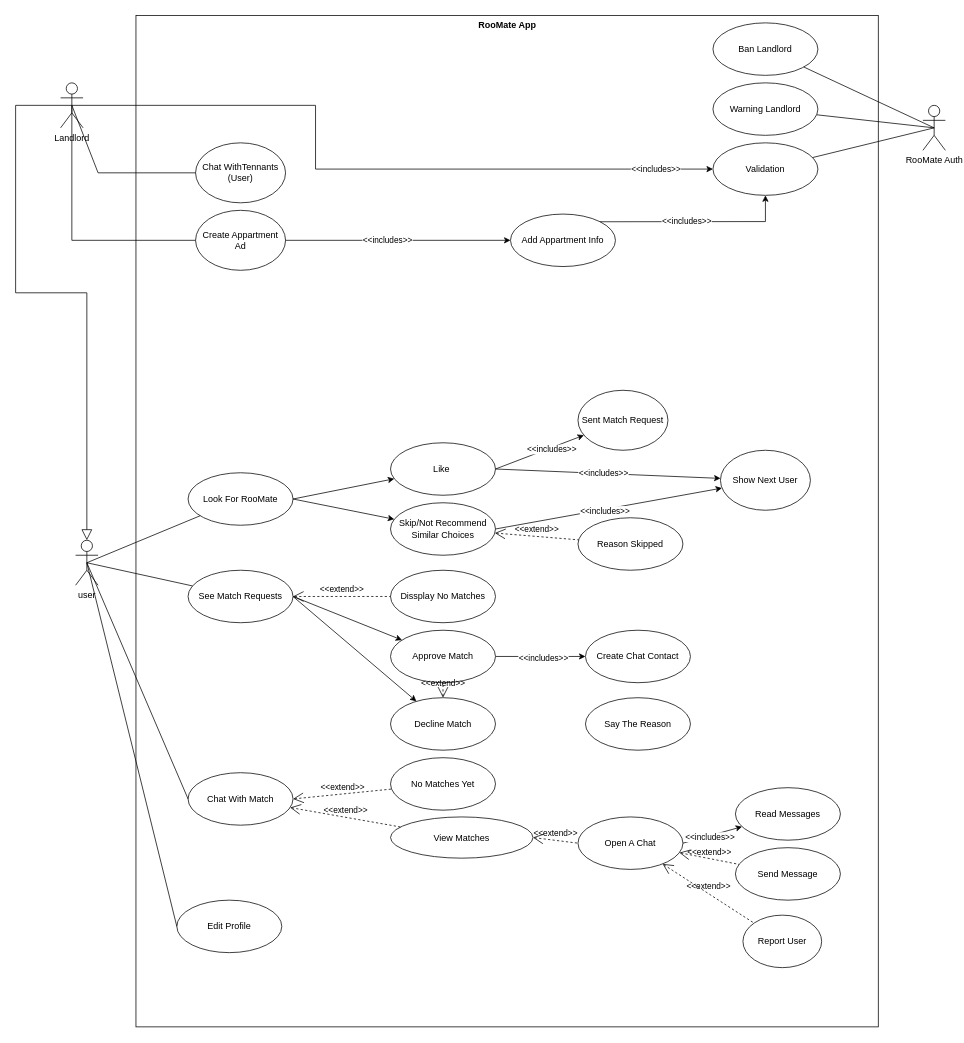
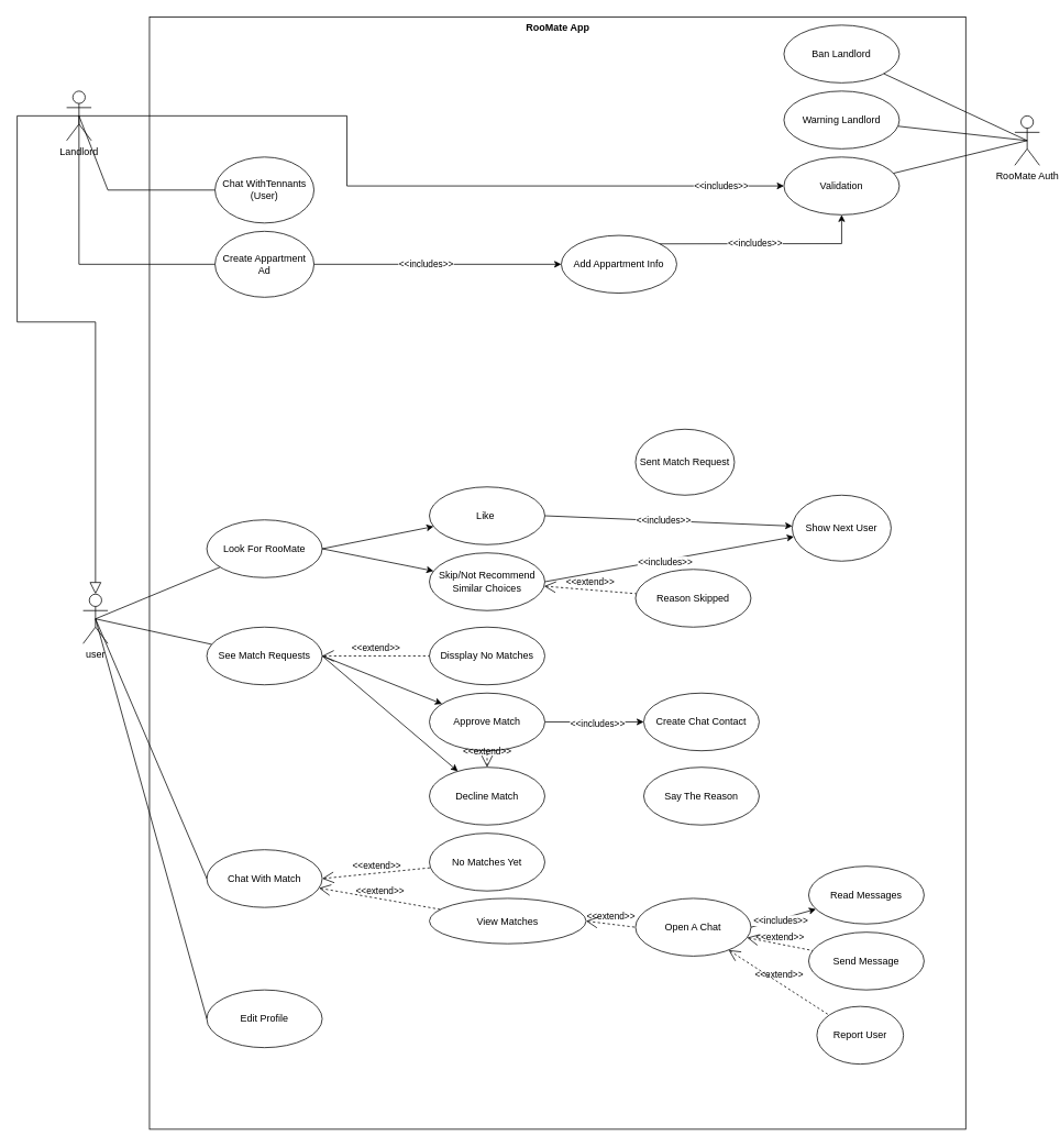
  <mxCell id="0" />
  <mxCell id="1" parent="0" />
  <mxCell id="2" value="RooMate App" style="shape=rect;html=1;verticalAlign=top;fontStyle=1;whiteSpace=wrap;align=center;" parent="1" vertex="1"><mxGeometry x="180.5" y="20" width="990" height="1349" as="geometry" /></mxCell>
  <mxCell id="3" value="user" style="shape=umlActor;html=1;verticalLabelPosition=bottom;verticalAlign=top;align=center;" parent="1" vertex="1"><mxGeometry x="100" y="720" width="30" height="60" as="geometry" /></mxCell>
  <mxCell id="4" value="Landlord" style="shape=umlActor;html=1;verticalLabelPosition=bottom;verticalAlign=top;align=center;" parent="1" vertex="1"><mxGeometry x="80" y="110" width="30" height="60" as="geometry" /></mxCell>
  <mxCell id="5" value="RooMate Auth" style="shape=umlActor;html=1;verticalLabelPosition=bottom;verticalAlign=top;align=center;" parent="1" vertex="1"><mxGeometry x="1230" y="140" width="30" height="60" as="geometry" /></mxCell>
  <mxCell id="6" value="Ban Landlord" style="ellipse;whiteSpace=wrap;html=1;" parent="1" vertex="1"><mxGeometry x="950" y="30" width="140" height="70" as="geometry" /></mxCell>
  <mxCell id="7" value="Warning Landlord" style="ellipse;whiteSpace=wrap;html=1;" parent="1" vertex="1"><mxGeometry x="950" y="110" width="140" height="70" as="geometry" /></mxCell>
  <mxCell id="8" value="Validation" style="ellipse;whiteSpace=wrap;html=1;" parent="1" vertex="1"><mxGeometry x="950" y="190" width="140" height="70" as="geometry" /></mxCell>
  <mxCell id="9" value="" style="edgeStyle=none;html=1;endArrow=none;verticalAlign=bottom;rounded=0;entryX=0.5;entryY=0.5;entryDx=0;entryDy=0;entryPerimeter=0;" parent="1" source="6" target="5" edge="1"><mxGeometry width="160" relative="1" as="geometry"><mxPoint x="710" y="139.5" as="sourcePoint" /><mxPoint x="870" y="139.5" as="targetPoint" /><Array as="points" /></mxGeometry></mxCell>
  <mxCell id="10" value="" style="edgeStyle=none;html=1;endArrow=none;verticalAlign=bottom;rounded=0;entryX=0.5;entryY=0.5;entryDx=0;entryDy=0;entryPerimeter=0;" parent="1" source="7" target="5" edge="1"><mxGeometry width="160" relative="1" as="geometry"><mxPoint x="785" y="148" as="sourcePoint" /><mxPoint x="875" y="160" as="targetPoint" /><Array as="points" /></mxGeometry></mxCell>
  <mxCell id="11" value="" style="edgeStyle=none;html=1;endArrow=none;verticalAlign=bottom;rounded=0;entryX=0.5;entryY=0.5;entryDx=0;entryDy=0;entryPerimeter=0;" parent="1" source="8" target="5" edge="1"><mxGeometry width="160" relative="1" as="geometry"><mxPoint x="350" y="270" as="sourcePoint" /><mxPoint x="510" y="270" as="targetPoint" /></mxGeometry></mxCell>
  <mxCell id="12" value="Chat WithTennants&lt;div&gt;(User)&lt;/div&gt;" style="ellipse;whiteSpace=wrap;html=1;" parent="1" vertex="1"><mxGeometry x="260" y="190" width="120" height="80" as="geometry" /></mxCell>
  <mxCell id="13" value="Create Appartment Ad" style="ellipse;whiteSpace=wrap;html=1;" parent="1" vertex="1"><mxGeometry x="260" y="280" width="120" height="80" as="geometry" /></mxCell>
  <mxCell id="14" value="" style="edgeStyle=orthogonalEdgeStyle;html=1;endArrow=none;verticalAlign=bottom;rounded=0;exitX=0.5;exitY=0.5;exitDx=0;exitDy=0;exitPerimeter=0;" parent="1" source="4" edge="1"><mxGeometry width="160" relative="1" as="geometry"><mxPoint x="100" y="139.5" as="sourcePoint" /><mxPoint x="810" y="225" as="targetPoint" /><Array as="points"><mxPoint x="420" y="140" /><mxPoint x="420" y="225" /></Array></mxGeometry></mxCell>
  <mxCell id="15" value="" style="edgeStyle=none;html=1;endArrow=none;verticalAlign=bottom;rounded=0;exitX=0.5;exitY=0.5;exitDx=0;exitDy=0;exitPerimeter=0;" parent="1" source="4" target="12" edge="1"><mxGeometry width="160" relative="1" as="geometry"><mxPoint x="330" y="310" as="sourcePoint" /><mxPoint x="490" y="310" as="targetPoint" /><Array as="points"><mxPoint x="130" y="230" /></Array></mxGeometry></mxCell>
  <mxCell id="16" value="" style="edgeStyle=none;html=1;endArrow=none;verticalAlign=bottom;rounded=0;exitX=0.5;exitY=0.5;exitDx=0;exitDy=0;exitPerimeter=0;" parent="1" source="4" target="13" edge="1"><mxGeometry width="160" relative="1" as="geometry"><mxPoint x="330" y="390" as="sourcePoint" /><mxPoint x="490" y="390" as="targetPoint" /><Array as="points"><mxPoint x="95" y="320" /></Array></mxGeometry></mxCell>
  <mxCell id="17" value="Add Appartment Info" style="ellipse;whiteSpace=wrap;html=1;" parent="1" vertex="1"><mxGeometry x="680" y="285" width="140" height="70" as="geometry" /></mxCell>
  <mxCell id="18" style="edgeStyle=none;rounded=0;orthogonalLoop=1;jettySize=auto;html=1;" parent="1" source="13" target="17" edge="1"><mxGeometry relative="1" as="geometry"><mxPoint x="400" y="505" as="sourcePoint" /><mxPoint x="537" y="471" as="targetPoint" /></mxGeometry></mxCell>
  <mxCell id="19" value="&amp;lt;&amp;lt;includes&amp;gt;&amp;gt;" style="edgeLabel;html=1;align=center;verticalAlign=middle;resizable=0;points=[];" parent="18" vertex="1" connectable="0"><mxGeometry x="-0.099" y="1" relative="1" as="geometry"><mxPoint as="offset" /></mxGeometry></mxCell>
  <mxCell id="20" style="edgeStyle=none;rounded=0;orthogonalLoop=1;jettySize=auto;html=1;exitX=1;exitY=0;exitDx=0;exitDy=0;" parent="1" source="17" target="8" edge="1"><mxGeometry relative="1" as="geometry"><mxPoint x="400" y="505" as="sourcePoint" /><mxPoint x="537" y="471" as="targetPoint" /><Array as="points"><mxPoint x="1020" y="295" /></Array></mxGeometry></mxCell>
  <mxCell id="21" value="&amp;lt;&amp;lt;includes&amp;gt;&amp;gt;" style="edgeLabel;html=1;align=center;verticalAlign=middle;resizable=0;points=[];" parent="20" vertex="1" connectable="0"><mxGeometry x="-0.099" y="1" relative="1" as="geometry"><mxPoint as="offset" /></mxGeometry></mxCell>
  <mxCell id="22" style="edgeStyle=none;rounded=0;orthogonalLoop=1;jettySize=auto;html=1;" parent="1" target="8" edge="1"><mxGeometry relative="1" as="geometry"><mxPoint x="810" y="225" as="sourcePoint" /><mxPoint x="681" y="270" as="targetPoint" /></mxGeometry></mxCell>
  <mxCell id="23" value="&amp;lt;&amp;lt;includes&amp;gt;&amp;gt;" style="edgeLabel;html=1;align=center;verticalAlign=middle;resizable=0;points=[];" parent="22" vertex="1" connectable="0"><mxGeometry x="-0.099" y="1" relative="1" as="geometry"><mxPoint as="offset" /></mxGeometry></mxCell>
  <mxCell id="24" style="edgeStyle=none;rounded=0;orthogonalLoop=1;jettySize=auto;html=1;exitX=1;exitY=0.5;exitDx=0;exitDy=0;" parent="1" source="26" target="32" edge="1"><mxGeometry relative="1" as="geometry" /></mxCell>
  <mxCell id="25" style="edgeStyle=none;rounded=0;orthogonalLoop=1;jettySize=auto;html=1;exitX=1;exitY=0.5;exitDx=0;exitDy=0;" parent="1" source="26" target="35" edge="1"><mxGeometry relative="1" as="geometry" /></mxCell>
  <mxCell id="26" value="Look For RooMate" style="ellipse;whiteSpace=wrap;html=1;" parent="1" vertex="1"><mxGeometry x="250" y="630" width="140" height="70" as="geometry" /></mxCell>
  <mxCell id="27" value="" style="edgeStyle=none;html=1;endArrow=none;verticalAlign=bottom;rounded=0;exitX=0.5;exitY=0.5;exitDx=0;exitDy=0;exitPerimeter=0;" parent="1" source="3" target="26" edge="1"><mxGeometry width="160" relative="1" as="geometry"><mxPoint x="330" y="590" as="sourcePoint" /><mxPoint x="490" y="590" as="targetPoint" /></mxGeometry></mxCell>
- <mxCell id="28" style="edgeStyle=none;rounded=0;orthogonalLoop=1;jettySize=auto;html=1;exitX=1;exitY=0.5;exitDx=0;exitDy=0;" parent="1" source="32" target="36" edge="1"><mxGeometry relative="1" as="geometry" /></mxCell>
- <mxCell id="29" value="&amp;lt;&amp;lt;includes&amp;gt;&amp;gt;" style="edgeLabel;html=1;align=center;verticalAlign=middle;resizable=0;points=[];" parent="28" vertex="1" connectable="0"><mxGeometry x="0.25" y="-2" relative="1" as="geometry"><mxPoint as="offset" /></mxGeometry></mxCell>
  <mxCell id="30" style="edgeStyle=none;rounded=0;orthogonalLoop=1;jettySize=auto;html=1;exitX=1;exitY=0.5;exitDx=0;exitDy=0;" parent="1" source="32" target="39" edge="1"><mxGeometry relative="1" as="geometry" /></mxCell>
  <mxCell id="31" value="&amp;lt;&amp;lt;includes&amp;gt;&amp;gt;" style="edgeLabel;html=1;align=center;verticalAlign=middle;resizable=0;points=[];" parent="30" vertex="1" connectable="0"><mxGeometry x="-0.04" relative="1" as="geometry"><mxPoint as="offset" /></mxGeometry></mxCell>
  <mxCell id="32" value="Like&amp;nbsp;" style="ellipse;whiteSpace=wrap;html=1;" parent="1" vertex="1"><mxGeometry x="520" y="590" width="140" height="70" as="geometry" /></mxCell>
  <mxCell id="33" style="edgeStyle=none;rounded=0;orthogonalLoop=1;jettySize=auto;html=1;exitX=1;exitY=0.5;exitDx=0;exitDy=0;" parent="1" source="35" target="39" edge="1"><mxGeometry relative="1" as="geometry" /></mxCell>
  <mxCell id="34" value="&amp;lt;&amp;lt;includes&amp;gt;&amp;gt;" style="edgeLabel;html=1;align=center;verticalAlign=middle;resizable=0;points=[];" parent="33" vertex="1" connectable="0"><mxGeometry x="-0.044" y="-2" relative="1" as="geometry"><mxPoint as="offset" /></mxGeometry></mxCell>
  <mxCell id="35" value="Skip/Not Recommend Similar Choices" style="ellipse;whiteSpace=wrap;html=1;" parent="1" vertex="1"><mxGeometry x="520" y="670" width="140" height="70" as="geometry" /></mxCell>
  <mxCell id="36" value="Sent Match Request" style="ellipse;whiteSpace=wrap;html=1;" parent="1" vertex="1"><mxGeometry x="770" y="520" width="120" height="80" as="geometry" /></mxCell>
  <mxCell id="37" value="Reason Skipped" style="ellipse;whiteSpace=wrap;html=1;" parent="1" vertex="1"><mxGeometry x="770" y="690" width="140" height="70" as="geometry" /></mxCell>
  <mxCell id="38" value="&amp;lt;&amp;lt;extend&amp;gt;&amp;gt;" style="edgeStyle=none;html=1;startArrow=open;endArrow=none;startSize=12;verticalAlign=bottom;dashed=1;labelBackgroundColor=none;rounded=0;" parent="1" source="35" target="37" edge="1"><mxGeometry width="160" relative="1" as="geometry"><mxPoint x="560" y="590" as="sourcePoint" /><mxPoint x="720" y="590" as="targetPoint" /></mxGeometry></mxCell>
  <mxCell id="39" value="Show Next User" style="ellipse;whiteSpace=wrap;html=1;" parent="1" vertex="1"><mxGeometry x="960" y="600" width="120" height="80" as="geometry" /></mxCell>
  <mxCell id="40" style="edgeStyle=none;rounded=0;orthogonalLoop=1;jettySize=auto;html=1;exitX=1;exitY=0.5;exitDx=0;exitDy=0;" parent="1" source="42" target="46" edge="1"><mxGeometry relative="1" as="geometry" /></mxCell>
  <mxCell id="41" style="edgeStyle=none;rounded=0;orthogonalLoop=1;jettySize=auto;html=1;exitX=1;exitY=0.5;exitDx=0;exitDy=0;" parent="1" source="42" target="48" edge="1"><mxGeometry relative="1" as="geometry" /></mxCell>
  <mxCell id="42" value="See Match Requests" style="ellipse;whiteSpace=wrap;html=1;" parent="1" vertex="1"><mxGeometry x="250" y="760" width="140" height="70" as="geometry" /></mxCell>
  <mxCell id="43" value="" style="edgeStyle=none;html=1;endArrow=none;verticalAlign=bottom;rounded=0;exitX=0.5;exitY=0.5;exitDx=0;exitDy=0;exitPerimeter=0;" parent="1" source="3" target="42" edge="1"><mxGeometry width="160" relative="1" as="geometry"><mxPoint x="380" y="800" as="sourcePoint" /><mxPoint x="540" y="800" as="targetPoint" /></mxGeometry></mxCell>
  <mxCell id="44" style="edgeStyle=none;rounded=0;orthogonalLoop=1;jettySize=auto;html=1;exitX=1;exitY=0.5;exitDx=0;exitDy=0;" parent="1" source="46" target="49" edge="1"><mxGeometry relative="1" as="geometry" /></mxCell>
  <mxCell id="45" value="&amp;lt;&amp;lt;includes&amp;gt;&amp;gt;" style="edgeLabel;html=1;align=center;verticalAlign=middle;resizable=0;points=[];" parent="44" vertex="1" connectable="0"><mxGeometry x="0.051" y="-1" relative="1" as="geometry"><mxPoint as="offset" /></mxGeometry></mxCell>
  <mxCell id="46" value="Approve Match" style="ellipse;whiteSpace=wrap;html=1;" parent="1" vertex="1"><mxGeometry x="520" y="840" width="140" height="70" as="geometry" /></mxCell>
  <mxCell id="47" value="Dissplay No Matches" style="ellipse;whiteSpace=wrap;html=1;" parent="1" vertex="1"><mxGeometry x="520" y="760" width="140" height="70" as="geometry" /></mxCell>
  <mxCell id="48" value="Decline Match" style="ellipse;whiteSpace=wrap;html=1;" parent="1" vertex="1"><mxGeometry x="520" y="930" width="140" height="70" as="geometry" /></mxCell>
  <mxCell id="49" value="Create Chat Contact" style="ellipse;whiteSpace=wrap;html=1;" parent="1" vertex="1"><mxGeometry x="780" y="840" width="140" height="70" as="geometry" /></mxCell>
  <mxCell id="50" value="Say The Reason" style="ellipse;whiteSpace=wrap;html=1;" parent="1" vertex="1"><mxGeometry x="780" y="930" width="140" height="70" as="geometry" /></mxCell>
  <mxCell id="51" value="&amp;lt;&amp;lt;extend&amp;gt;&amp;gt;" style="edgeStyle=none;html=1;startArrow=open;endArrow=none;startSize=12;verticalAlign=bottom;dashed=1;labelBackgroundColor=none;rounded=0;" parent="1" source="48" target="46" edge="1"><mxGeometry width="160" relative="1" as="geometry"><mxPoint x="590" y="930" as="sourcePoint" /><mxPoint x="750" y="930" as="targetPoint" /></mxGeometry></mxCell>
  <mxCell id="52" value="Chat With Match" style="ellipse;whiteSpace=wrap;html=1;" parent="1" vertex="1"><mxGeometry x="250" y="1030" width="140" height="70" as="geometry" /></mxCell>
  <mxCell id="53" value="No Matches Yet" style="ellipse;whiteSpace=wrap;html=1;" parent="1" vertex="1"><mxGeometry x="520" y="1010" width="140" height="70" as="geometry" /></mxCell>
  <mxCell id="54" value="&amp;lt;&amp;lt;extend&amp;gt;&amp;gt;" style="edgeStyle=none;html=1;startArrow=open;endArrow=none;startSize=12;verticalAlign=bottom;dashed=1;labelBackgroundColor=none;rounded=0;exitX=1;exitY=0.5;exitDx=0;exitDy=0;" parent="1" source="42" target="47" edge="1"><mxGeometry width="160" relative="1" as="geometry"><mxPoint x="400" y="779" as="sourcePoint" /><mxPoint x="560" y="779" as="targetPoint" /></mxGeometry></mxCell>
  <mxCell id="55" value="&amp;lt;&amp;lt;extend&amp;gt;&amp;gt;" style="edgeStyle=none;html=1;startArrow=open;endArrow=none;startSize=12;verticalAlign=bottom;dashed=1;labelBackgroundColor=none;rounded=0;exitX=1;exitY=0.5;exitDx=0;exitDy=0;" parent="1" source="52" target="53" edge="1"><mxGeometry width="160" relative="1" as="geometry"><mxPoint x="410" y="1064.5" as="sourcePoint" /><mxPoint x="550" y="1065" as="targetPoint" /></mxGeometry></mxCell>
  <mxCell id="56" style="edgeStyle=none;rounded=0;orthogonalLoop=1;jettySize=auto;html=1;exitX=1;exitY=0.5;exitDx=0;exitDy=0;" parent="1" source="58" target="61" edge="1"><mxGeometry relative="1" as="geometry" /></mxCell>
  <mxCell id="57" value="&amp;lt;&amp;lt;includes&amp;gt;&amp;gt;" style="edgeLabel;html=1;align=center;verticalAlign=middle;resizable=0;points=[];" parent="56" vertex="1" connectable="0"><mxGeometry x="-0.106" y="-1" relative="1" as="geometry"><mxPoint as="offset" /></mxGeometry></mxCell>
  <mxCell id="58" value="Open A Chat" style="ellipse;whiteSpace=wrap;html=1;" parent="1" vertex="1"><mxGeometry x="770" y="1089" width="140" height="70" as="geometry" /></mxCell>
  <mxCell id="59" value="View Matches" style="ellipse;whiteSpace=wrap;html=1;" parent="1" vertex="1"><mxGeometry x="520" y="1089" width="190" height="55" as="geometry" /></mxCell>
  <mxCell id="60" value="&amp;lt;&amp;lt;extend&amp;gt;&amp;gt;" style="edgeStyle=none;html=1;startArrow=open;endArrow=none;startSize=12;verticalAlign=bottom;dashed=1;labelBackgroundColor=none;rounded=0;entryX=0;entryY=0.5;entryDx=0;entryDy=0;exitX=1;exitY=0.5;exitDx=0;exitDy=0;" parent="1" source="59" target="58" edge="1"><mxGeometry width="160" relative="1" as="geometry"><mxPoint x="590" y="1160" as="sourcePoint" /><mxPoint x="750" y="1160" as="targetPoint" /></mxGeometry></mxCell>
  <mxCell id="61" value="Read Messages" style="ellipse;whiteSpace=wrap;html=1;" parent="1" vertex="1"><mxGeometry x="980" y="1050" width="140" height="70" as="geometry" /></mxCell>
  <mxCell id="62" value="&amp;lt;&amp;lt;extend&amp;gt;&amp;gt;" style="edgeStyle=none;html=1;startArrow=open;endArrow=none;startSize=12;verticalAlign=bottom;dashed=1;labelBackgroundColor=none;rounded=0;" parent="1" source="52" target="59" edge="1"><mxGeometry width="160" relative="1" as="geometry"><mxPoint x="400" y="1075" as="sourcePoint" /><mxPoint x="531" y="1062" as="targetPoint" /></mxGeometry></mxCell>
  <mxCell id="63" value="Send Message" style="ellipse;whiteSpace=wrap;html=1;" parent="1" vertex="1"><mxGeometry x="980" y="1130" width="140" height="70" as="geometry" /></mxCell>
  <mxCell id="64" value="&amp;lt;&amp;lt;extend&amp;gt;&amp;gt;" style="edgeStyle=none;html=1;startArrow=open;endArrow=none;startSize=12;verticalAlign=bottom;dashed=1;labelBackgroundColor=none;rounded=0;" parent="1" source="58" target="63" edge="1"><mxGeometry width="160" relative="1" as="geometry"><mxPoint x="850" y="1020" as="sourcePoint" /><mxPoint x="1010" y="1020" as="targetPoint" /></mxGeometry></mxCell>
- <mxCell id="65" value="Edit Profile" style="ellipse;whiteSpace=wrap;html=1;" parent="1" vertex="1"><mxGeometry x="235" y="1200" width="140" height="70" as="geometry" /></mxCell>
+ <mxCell id="65" value="Edit Profile" style="ellipse;whiteSpace=wrap;html=1;" parent="1" vertex="1"><mxGeometry x="250" y="1200" width="140" height="70" as="geometry" /></mxCell>
  <mxCell id="66" value="" style="edgeStyle=none;html=1;endArrow=none;verticalAlign=bottom;rounded=0;exitX=0.5;exitY=0.5;exitDx=0;exitDy=0;exitPerimeter=0;entryX=0;entryY=0.5;entryDx=0;entryDy=0;" parent="1" source="3" target="52" edge="1"><mxGeometry width="160" relative="1" as="geometry"><mxPoint x="240" y="940" as="sourcePoint" /><mxPoint x="400" y="940" as="targetPoint" /></mxGeometry></mxCell>
  <mxCell id="67" value="" style="edgeStyle=none;html=1;endArrow=none;verticalAlign=bottom;rounded=0;exitX=0.5;exitY=0.5;exitDx=0;exitDy=0;exitPerimeter=0;entryX=0;entryY=0.5;entryDx=0;entryDy=0;" parent="1" source="3" target="65" edge="1"><mxGeometry width="160" relative="1" as="geometry"><mxPoint x="240" y="940" as="sourcePoint" /><mxPoint x="400" y="940" as="targetPoint" /></mxGeometry></mxCell>
  <mxCell id="68" value="" style="edgeStyle=none;html=1;endArrow=block;endFill=0;endSize=12;verticalAlign=bottom;rounded=0;exitX=0.5;exitY=0.5;exitDx=0;exitDy=0;exitPerimeter=0;entryX=0.5;entryY=0;entryDx=0;entryDy=0;entryPerimeter=0;" parent="1" source="4" target="3" edge="1"><mxGeometry width="160" relative="1" as="geometry"><mxPoint x="380" y="250" as="sourcePoint" /><mxPoint x="540" y="250" as="targetPoint" /><Array as="points"><mxPoint x="20" y="140" /><mxPoint x="20" y="390" /><mxPoint x="115" y="390" /></Array></mxGeometry></mxCell>
  <mxCell id="69" value="Report User" style="ellipse;whiteSpace=wrap;html=1;" vertex="1" parent="1"><mxGeometry x="990" y="1220" width="105" height="70" as="geometry" /></mxCell>
  <mxCell id="70" value="&amp;lt;&amp;lt;extend&amp;gt;&amp;gt;" style="edgeStyle=none;html=1;startArrow=open;endArrow=none;startSize=12;verticalAlign=bottom;dashed=1;labelBackgroundColor=none;rounded=0;" edge="1" parent="1" source="58" target="69"><mxGeometry width="160" relative="1" as="geometry"><mxPoint x="470" y="1140" as="sourcePoint" /><mxPoint x="630" y="1140" as="targetPoint" /></mxGeometry></mxCell>
